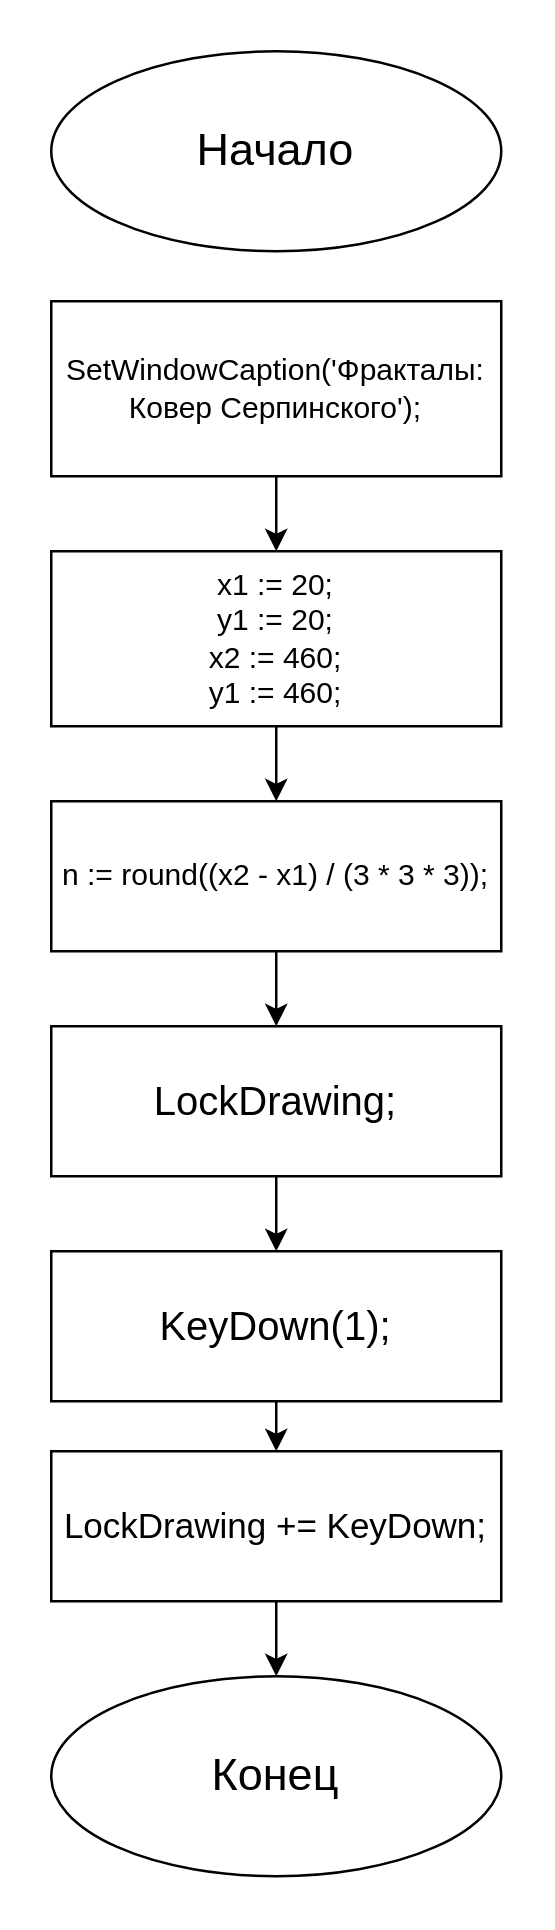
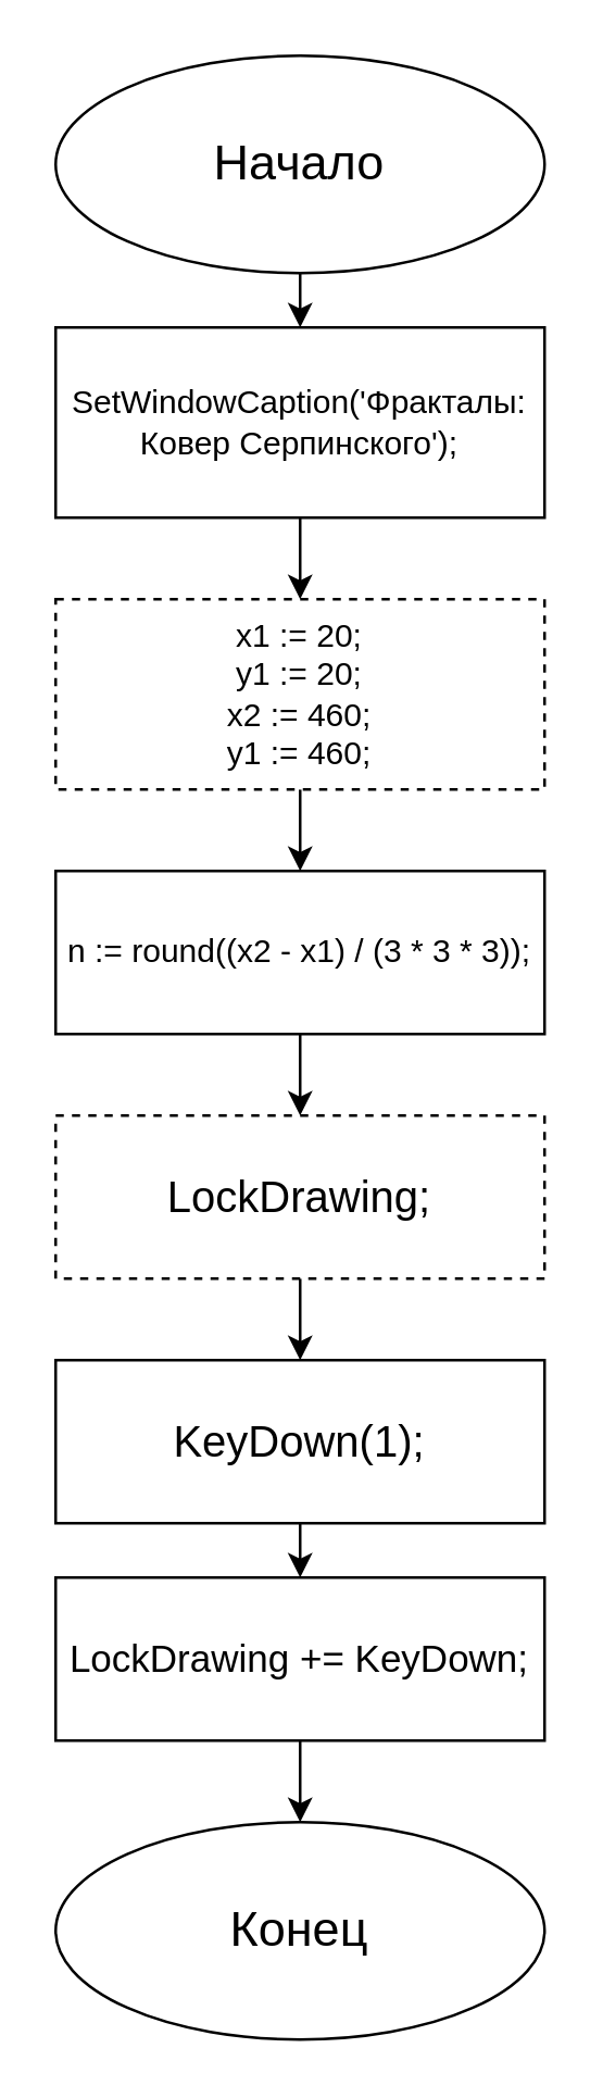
  <mxCell id="0" />
  <mxCell id="1" parent="0" />
+ <mxCell id="2" style="edgeStyle=orthogonalEdgeStyle;rounded=0;orthogonalLoop=1;jettySize=auto;html=1;exitX=0.5;exitY=1;exitDx=0;exitDy=0;entryX=0.5;entryY=0;entryDx=0;entryDy=0;" edge="1" parent="1" source="3" target="5"><mxGeometry relative="1" as="geometry" /></mxCell>
  <mxCell id="3" value="&lt;font style=&quot;font-size: 18px;&quot;&gt;Начало&lt;/font&gt;" style="ellipse;whiteSpace=wrap;html=1;" vertex="1" parent="1"><mxGeometry x="20" y="20" width="180" height="80" as="geometry" /></mxCell>
  <mxCell id="4" style="edgeStyle=orthogonalEdgeStyle;rounded=0;orthogonalLoop=1;jettySize=auto;html=1;exitX=0.5;exitY=1;exitDx=0;exitDy=0;entryX=0.5;entryY=0;entryDx=0;entryDy=0;" edge="1" parent="1" source="5" target="7"><mxGeometry relative="1" as="geometry" /></mxCell>
  <mxCell id="5" value="SetWindowCaption('Фракталы: Ковер Серпинского');" style="rounded=0;whiteSpace=wrap;html=1;" vertex="1" parent="1"><mxGeometry x="20" y="120" width="180" height="70" as="geometry" /></mxCell>
  <mxCell id="6" style="edgeStyle=orthogonalEdgeStyle;rounded=0;orthogonalLoop=1;jettySize=auto;html=1;exitX=0.5;exitY=1;exitDx=0;exitDy=0;entryX=0.5;entryY=0;entryDx=0;entryDy=0;" edge="1" parent="1" source="7" target="16"><mxGeometry relative="1" as="geometry" /></mxCell>
- <mxCell id="7" value="x1 := 20;&lt;div&gt;&lt;span style=&quot;background-color: initial;&quot;&gt;y1 := 20;&lt;/span&gt;&lt;div&gt;x2 := 460;&lt;/div&gt;&lt;div&gt;y1 := 460;&lt;/div&gt;&lt;/div&gt;" style="rounded=0;whiteSpace=wrap;html=1;" vertex="1" parent="1"><mxGeometry x="20" y="220" width="180" height="70" as="geometry" /></mxCell>
+ <mxCell id="7" value="x1 := 20;&lt;div&gt;&lt;span style=&quot;background-color: initial;&quot;&gt;y1 := 20;&lt;/span&gt;&lt;div&gt;x2 := 460;&lt;/div&gt;&lt;div&gt;y1 := 460;&lt;/div&gt;&lt;/div&gt;" style="rounded=0;whiteSpace=wrap;html=1;dashed=1;" vertex="1" parent="1"><mxGeometry x="20" y="220" width="180" height="70" as="geometry" /></mxCell>
  <mxCell id="8" style="edgeStyle=orthogonalEdgeStyle;rounded=0;orthogonalLoop=1;jettySize=auto;html=1;exitX=0.5;exitY=1;exitDx=0;exitDy=0;" edge="1" parent="1" source="9" target="11"><mxGeometry relative="1" as="geometry" /></mxCell>
- <mxCell id="9" value="&lt;font style=&quot;font-size: 16px;&quot;&gt;LockDrawing;&lt;/font&gt;" style="rounded=0;whiteSpace=wrap;html=1;" vertex="1" parent="1"><mxGeometry x="20" y="410" width="180" height="60" as="geometry" /></mxCell>
+ <mxCell id="9" value="&lt;font style=&quot;font-size: 16px;&quot;&gt;LockDrawing;&lt;/font&gt;" style="rounded=0;whiteSpace=wrap;html=1;dashed=1;" vertex="1" parent="1"><mxGeometry x="20" y="410" width="180" height="60" as="geometry" /></mxCell>
  <mxCell id="10" style="edgeStyle=orthogonalEdgeStyle;rounded=0;orthogonalLoop=1;jettySize=auto;html=1;exitX=0.5;exitY=1;exitDx=0;exitDy=0;entryX=0.5;entryY=0;entryDx=0;entryDy=0;" edge="1" parent="1" source="11" target="13"><mxGeometry relative="1" as="geometry" /></mxCell>
  <mxCell id="11" value="&lt;font style=&quot;font-size: 16px;&quot;&gt;KeyDown(1);&lt;/font&gt;" style="rounded=0;whiteSpace=wrap;html=1;" vertex="1" parent="1"><mxGeometry x="20" y="500" width="180" height="60" as="geometry" /></mxCell>
  <mxCell id="12" style="edgeStyle=orthogonalEdgeStyle;rounded=0;orthogonalLoop=1;jettySize=auto;html=1;exitX=0.5;exitY=1;exitDx=0;exitDy=0;entryX=0.5;entryY=0;entryDx=0;entryDy=0;" edge="1" parent="1" source="13" target="14"><mxGeometry relative="1" as="geometry" /></mxCell>
  <mxCell id="13" value="&lt;font style=&quot;font-size: 14px;&quot;&gt;LockDrawing += KeyDown;&lt;/font&gt;" style="rounded=0;whiteSpace=wrap;html=1;" vertex="1" parent="1"><mxGeometry x="20" y="580" width="180" height="60" as="geometry" /></mxCell>
  <mxCell id="14" value="&lt;font style=&quot;font-size: 18px;&quot;&gt;Конец&lt;/font&gt;" style="ellipse;whiteSpace=wrap;html=1;" vertex="1" parent="1"><mxGeometry x="20" y="670" width="180" height="80" as="geometry" /></mxCell>
  <mxCell id="15" style="edgeStyle=orthogonalEdgeStyle;rounded=0;orthogonalLoop=1;jettySize=auto;html=1;exitX=0.5;exitY=1;exitDx=0;exitDy=0;entryX=0.5;entryY=0;entryDx=0;entryDy=0;" edge="1" parent="1" source="16" target="9"><mxGeometry relative="1" as="geometry" /></mxCell>
  <mxCell id="16" value="n := round((x2 - x1) / (3 * 3 * 3));" style="rounded=0;whiteSpace=wrap;html=1;" vertex="1" parent="1"><mxGeometry x="20" y="320" width="180" height="60" as="geometry" /></mxCell>
